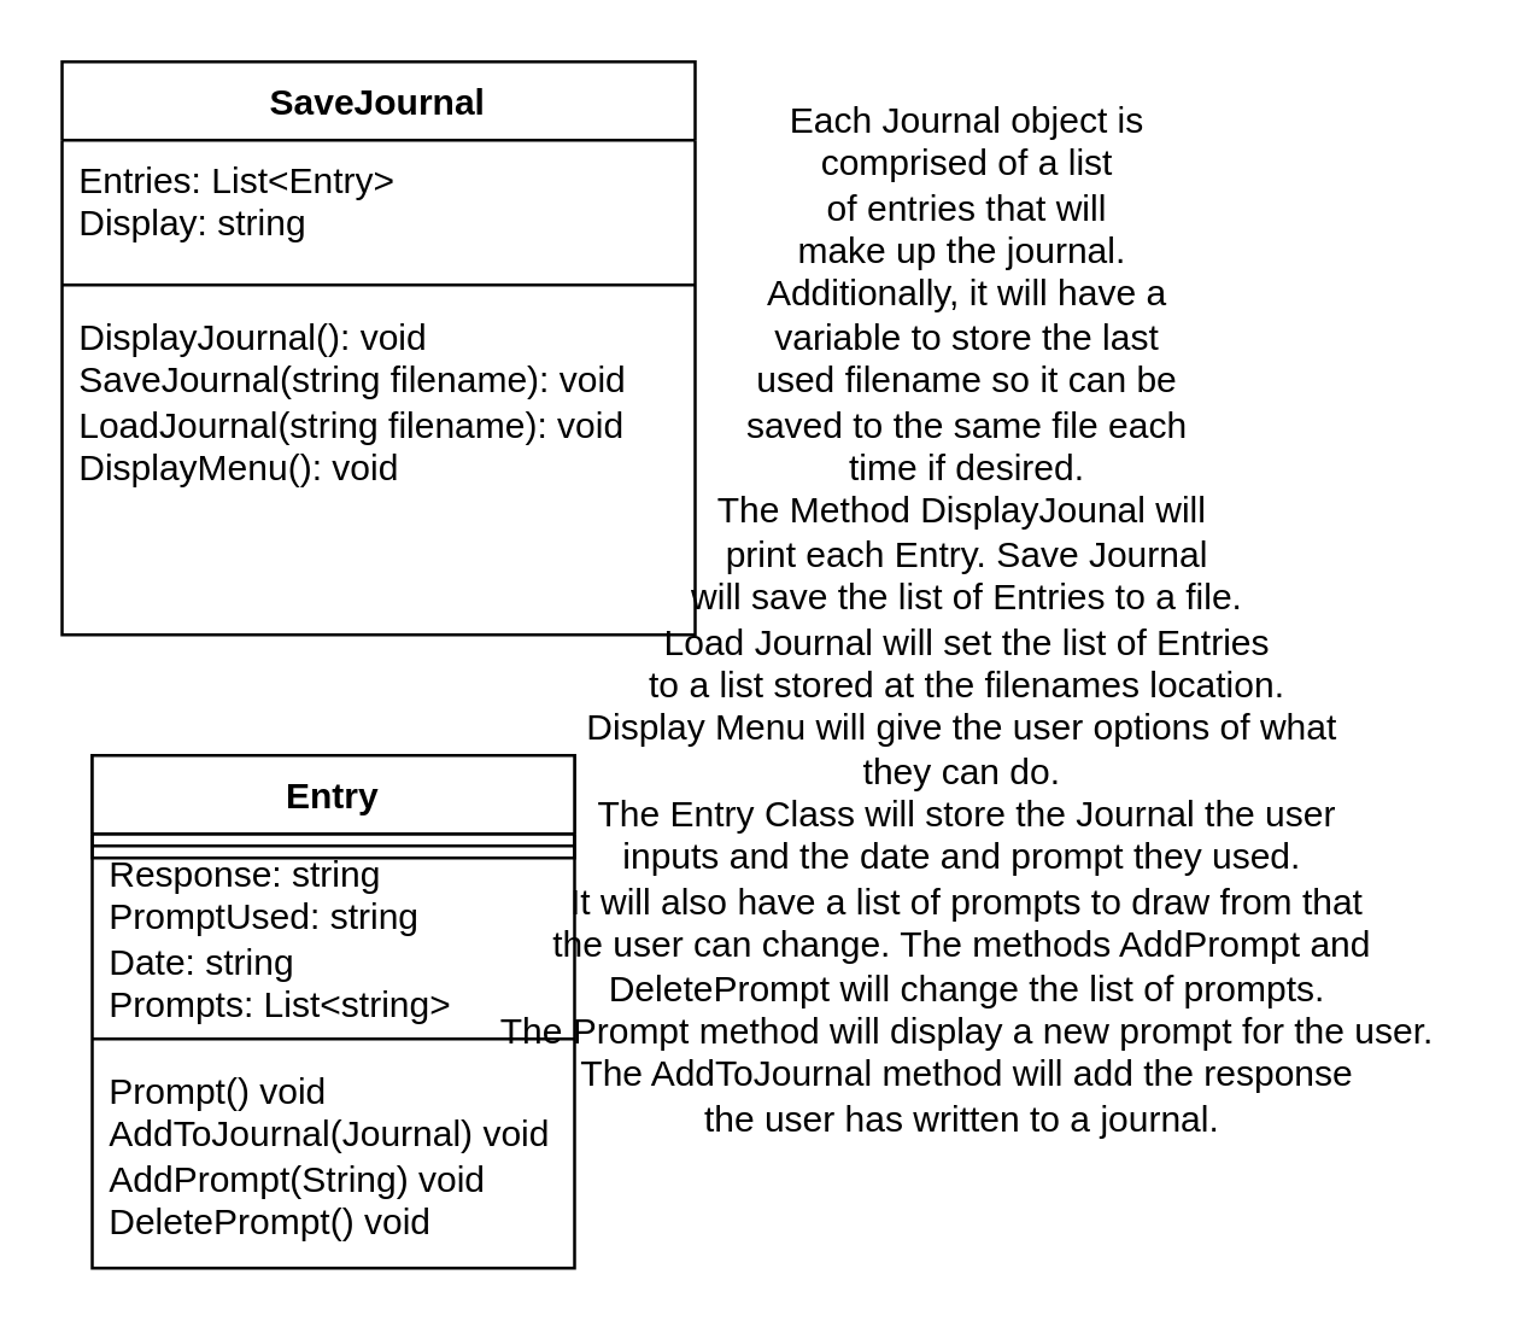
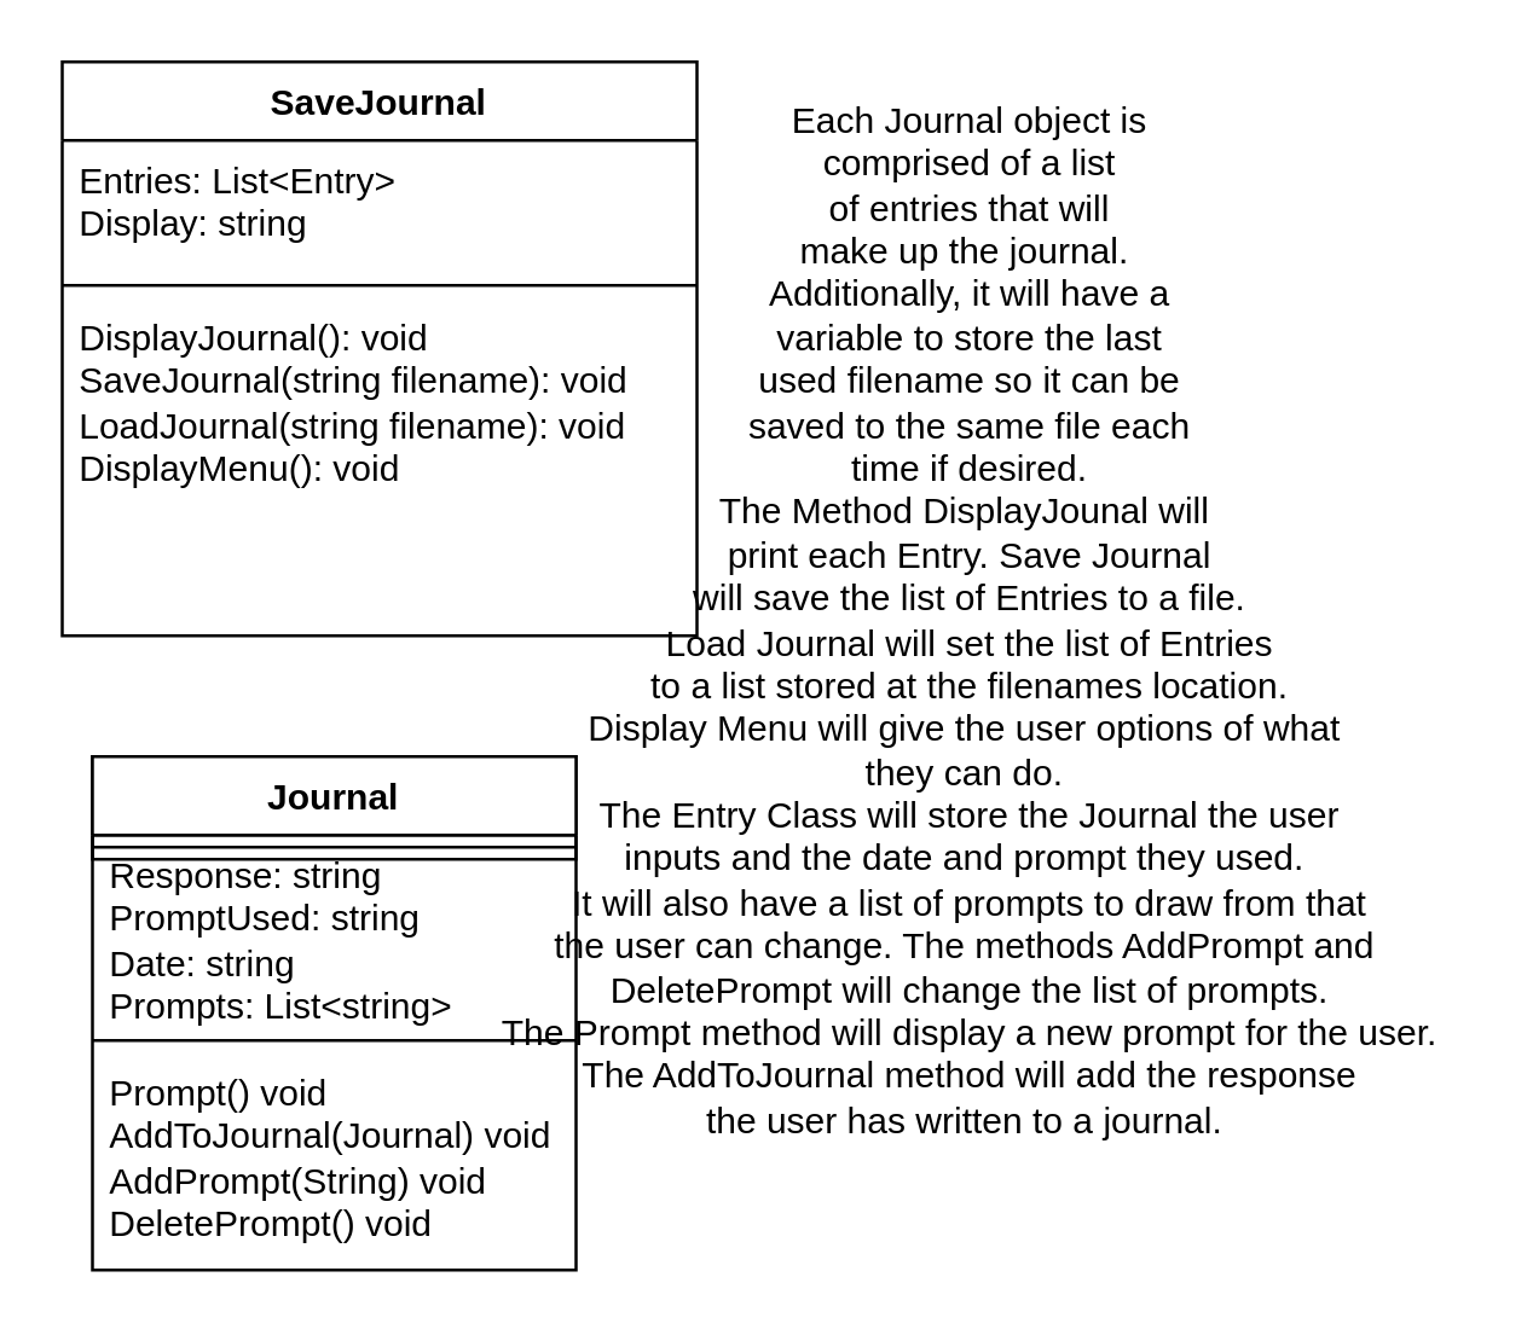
  <mxCell id="0" />
  <mxCell id="1" parent="0" />
  <mxCell id="2" value="Classname" style="swimlane;fontStyle=1;align=center;verticalAlign=top;childLayout=stackLayout;horizontal=1;startSize=26;horizontalStack=0;resizeParent=1;resizeParentMax=0;resizeLast=0;collapsible=1;marginBottom=0;whiteSpace=wrap;html=1;" parent="1" vertex="1"><mxGeometry x="30" y="250" width="160" height="170" as="geometry" /></mxCell>
  <mxCell id="3" value="Response: string&lt;br&gt;PromptUsed: string&lt;br&gt;Date: string&lt;br&gt;Prompts: List&amp;lt;string&amp;gt;" style="text;strokeColor=none;fillColor=none;align=left;verticalAlign=top;spacingLeft=4;spacingRight=4;overflow=hidden;rotatable=0;points=[[0,0.5],[1,0.5]];portConstraint=eastwest;whiteSpace=wrap;html=1;" parent="2" vertex="1"><mxGeometry y="26" width="160" height="64" as="geometry" /></mxCell>
  <mxCell id="4" value="" style="line;strokeWidth=1;fillColor=none;align=left;verticalAlign=middle;spacingTop=-1;spacingLeft=3;spacingRight=3;rotatable=0;labelPosition=right;points=[];portConstraint=eastwest;strokeColor=inherit;" parent="2" vertex="1"><mxGeometry y="90" width="160" height="8" as="geometry" /></mxCell>
  <mxCell id="5" value="Prompt() void&lt;br&gt;AddToJournal(Journal) void&lt;br&gt;AddPrompt(String) void&lt;br&gt;DeletePrompt() void&lt;br&gt;" style="text;strokeColor=none;fillColor=none;align=left;verticalAlign=top;spacingLeft=4;spacingRight=4;overflow=hidden;rotatable=0;points=[[0,0.5],[1,0.5]];portConstraint=eastwest;whiteSpace=wrap;html=1;" parent="2" vertex="1"><mxGeometry y="98" width="160" height="72" as="geometry" /></mxCell>
- <mxCell id="6" value="Entry" style="swimlane;fontStyle=1;align=center;verticalAlign=top;childLayout=stackLayout;horizontal=1;startSize=26;horizontalStack=0;resizeParent=1;resizeParentMax=0;resizeLast=0;collapsible=1;marginBottom=0;whiteSpace=wrap;html=1;" parent="1" vertex="1"><mxGeometry x="30" y="250" width="160" height="34" as="geometry" /></mxCell>
+ <mxCell id="6" value="Journal" style="swimlane;fontStyle=1;align=center;verticalAlign=top;childLayout=stackLayout;horizontal=1;startSize=26;horizontalStack=0;resizeParent=1;resizeParentMax=0;resizeLast=0;collapsible=1;marginBottom=0;whiteSpace=wrap;html=1;" parent="1" vertex="1"><mxGeometry x="30" y="250" width="160" height="34" as="geometry" /></mxCell>
  <mxCell id="7" value="" style="line;strokeWidth=1;fillColor=none;align=left;verticalAlign=middle;spacingTop=-1;spacingLeft=3;spacingRight=3;rotatable=0;labelPosition=right;points=[];portConstraint=eastwest;strokeColor=inherit;" parent="6" vertex="1"><mxGeometry y="26" width="160" height="8" as="geometry" /></mxCell>
  <mxCell id="8" value="SaveJournal" style="swimlane;fontStyle=1;align=center;verticalAlign=top;childLayout=stackLayout;horizontal=1;startSize=26;horizontalStack=0;resizeParent=1;resizeParentMax=0;resizeLast=0;collapsible=1;marginBottom=0;whiteSpace=wrap;html=1;" parent="1" vertex="1"><mxGeometry x="20" y="20" width="210" height="190" as="geometry" /></mxCell>
  <mxCell id="9" value="Entries: List&amp;lt;Entry&amp;gt;&lt;br&gt;Display: string" style="text;strokeColor=none;fillColor=none;align=left;verticalAlign=top;spacingLeft=4;spacingRight=4;overflow=hidden;rotatable=0;points=[[0,0.5],[1,0.5]];portConstraint=eastwest;whiteSpace=wrap;html=1;" parent="8" vertex="1"><mxGeometry y="26" width="210" height="44" as="geometry" /></mxCell>
  <mxCell id="10" value="" style="line;strokeWidth=1;fillColor=none;align=left;verticalAlign=middle;spacingTop=-1;spacingLeft=3;spacingRight=3;rotatable=0;labelPosition=right;points=[];portConstraint=eastwest;strokeColor=inherit;" parent="8" vertex="1"><mxGeometry y="70" width="210" height="8" as="geometry" /></mxCell>
  <mxCell id="11" value="DisplayJournal(): void&lt;br&gt;SaveJournal(string filename): void&lt;br&gt;LoadJournal(string filename): void&lt;br&gt;DisplayMenu(): void" style="text;strokeColor=none;fillColor=none;align=left;verticalAlign=top;spacingLeft=4;spacingRight=4;overflow=hidden;rotatable=0;points=[[0,0.5],[1,0.5]];portConstraint=eastwest;whiteSpace=wrap;html=1;" parent="8" vertex="1"><mxGeometry y="78" width="210" height="112" as="geometry" /></mxCell>
  <mxCell id="12" value="Each Journal object is&lt;br&gt;comprised of a list&lt;br&gt;of entries that will&lt;br&gt;make up the journal.&amp;nbsp;&lt;br&gt;Additionally, it will have a&lt;br&gt;variable to store the last&lt;br&gt;used filename so it can be&lt;br&gt;saved to the same file each&lt;br&gt;time if desired.&lt;br&gt;The Method DisplayJounal will&amp;nbsp;&lt;br&gt;print each Entry. Save Journal&lt;br&gt;will save the list of Entries to a file.&lt;br&gt;Load Journal will set the list of Entries&lt;br&gt;to a list stored at the filenames location.&lt;br&gt;Display Menu will give the user options of what&amp;nbsp;&lt;br&gt;they can do.&amp;nbsp;&lt;br&gt;The Entry Class will store the Journal the user&lt;br&gt;inputs and the date and prompt they used.&amp;nbsp;&lt;br&gt;It will also have a list of prompts to draw from that&lt;br&gt;the user can change. The methods AddPrompt and&amp;nbsp;&lt;br&gt;DeletePrompt will change the list of prompts.&lt;br&gt;The Prompt method will display a new prompt for the user.&lt;br&gt;The AddToJournal method will add the response&lt;br&gt;the user has written to a journal.&amp;nbsp;" style="text;html=1;align=center;verticalAlign=middle;resizable=0;points=[];autosize=1;strokeColor=none;fillColor=none;" vertex="1" parent="1"><mxGeometry x="155" y="25" width="330" height="360" as="geometry" /></mxCell>
